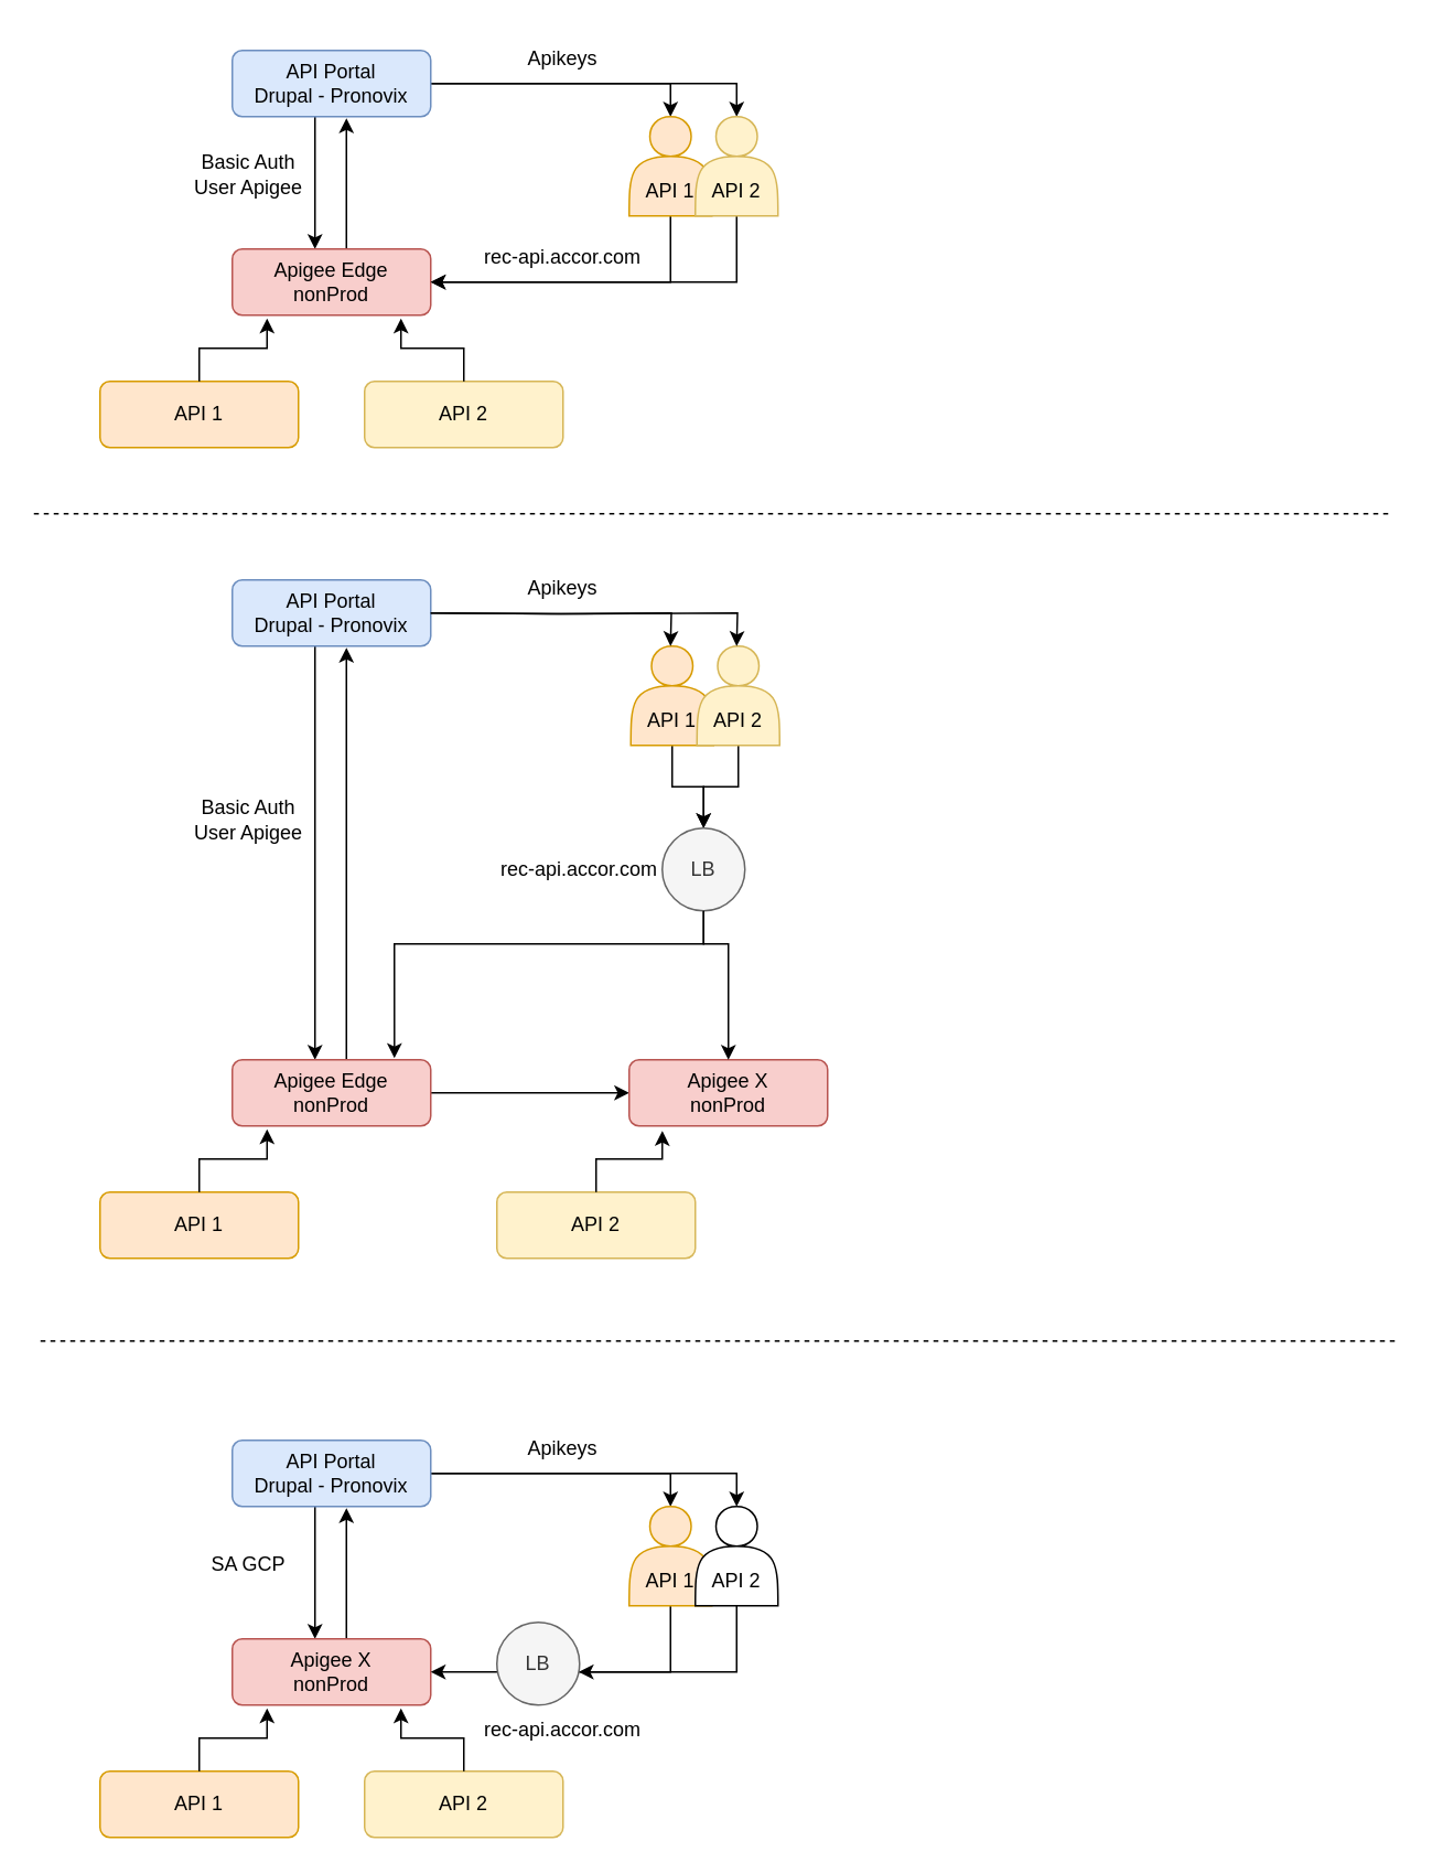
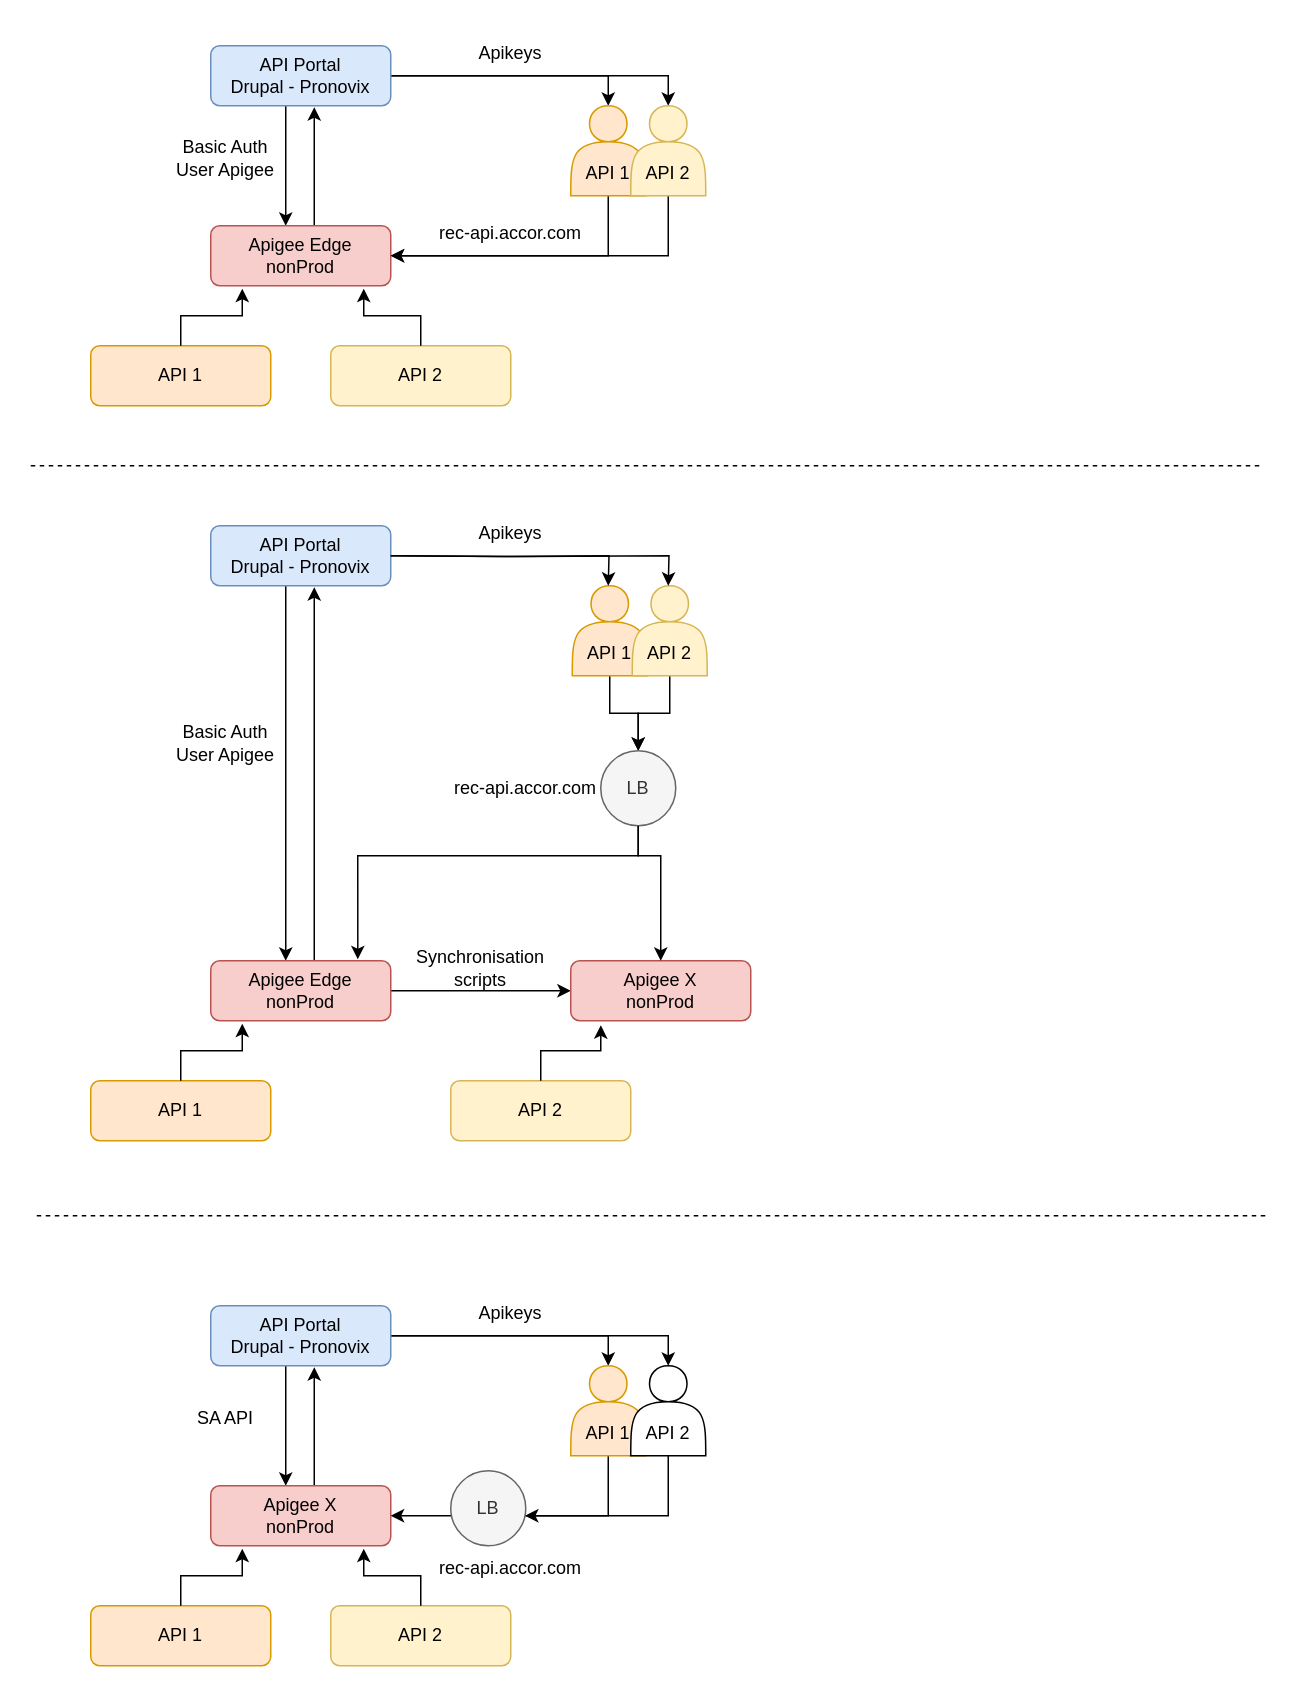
  <mxCell id="0" />
  <mxCell id="1" parent="0" />
  <mxCell id="2" style="edgeStyle=orthogonalEdgeStyle;rounded=0;orthogonalLoop=1;jettySize=auto;html=1;" parent="1" source="5" target="7" edge="1"><mxGeometry relative="1" as="geometry"><Array as="points"><mxPoint x="190" y="110" /><mxPoint x="190" y="110" /></Array></mxGeometry></mxCell>
  <mxCell id="3" style="edgeStyle=orthogonalEdgeStyle;rounded=0;orthogonalLoop=1;jettySize=auto;html=1;entryX=0.5;entryY=0;entryDx=0;entryDy=0;" parent="1" source="5" target="17" edge="1"><mxGeometry relative="1" as="geometry" /></mxCell>
  <mxCell id="4" style="edgeStyle=orthogonalEdgeStyle;rounded=0;orthogonalLoop=1;jettySize=auto;html=1;entryX=0.5;entryY=0;entryDx=0;entryDy=0;" parent="1" source="5" target="15" edge="1"><mxGeometry relative="1" as="geometry" /></mxCell>
  <mxCell id="5" value="API Portal&lt;br&gt;Drupal - Pronovix" style="rounded=1;whiteSpace=wrap;html=1;fillColor=#dae8fc;strokeColor=#6c8ebf;" parent="1" vertex="1"><mxGeometry x="140" y="30" width="120" height="40" as="geometry" /></mxCell>
  <mxCell id="6" style="edgeStyle=orthogonalEdgeStyle;rounded=0;orthogonalLoop=1;jettySize=auto;html=1;entryX=0.575;entryY=1.025;entryDx=0;entryDy=0;entryPerimeter=0;" parent="1" source="7" target="5" edge="1"><mxGeometry relative="1" as="geometry"><Array as="points"><mxPoint x="209" y="110" /><mxPoint x="209" y="110" /></Array></mxGeometry></mxCell>
  <mxCell id="7" value="Apigee Edge &lt;br&gt;nonProd" style="rounded=1;whiteSpace=wrap;html=1;fillColor=#f8cecc;strokeColor=#b85450;" parent="1" vertex="1"><mxGeometry x="140" y="150" width="120" height="40" as="geometry" /></mxCell>
  <mxCell id="8" value="Basic Auth&lt;br&gt;User Apigee" style="text;html=1;strokeColor=none;fillColor=none;align=center;verticalAlign=middle;whiteSpace=wrap;rounded=0;" parent="1" vertex="1"><mxGeometry x="110" y="90" width="80" height="30" as="geometry" /></mxCell>
  <mxCell id="9" value="API 1" style="rounded=1;whiteSpace=wrap;html=1;fillColor=#ffe6cc;strokeColor=#d79b00;" parent="1" vertex="1"><mxGeometry x="60" y="230" width="120" height="40" as="geometry" /></mxCell>
  <mxCell id="10" value="API 2" style="rounded=1;whiteSpace=wrap;html=1;fillColor=#fff2cc;strokeColor=#d6b656;" parent="1" vertex="1"><mxGeometry x="220" y="230" width="120" height="40" as="geometry" /></mxCell>
  <mxCell id="11" style="edgeStyle=orthogonalEdgeStyle;rounded=0;orthogonalLoop=1;jettySize=auto;html=1;entryX=0.175;entryY=1.05;entryDx=0;entryDy=0;entryPerimeter=0;" parent="1" source="9" target="7" edge="1"><mxGeometry relative="1" as="geometry" /></mxCell>
  <mxCell id="12" style="edgeStyle=orthogonalEdgeStyle;rounded=0;orthogonalLoop=1;jettySize=auto;html=1;entryX=0.85;entryY=1.05;entryDx=0;entryDy=0;entryPerimeter=0;" parent="1" source="10" target="7" edge="1"><mxGeometry relative="1" as="geometry" /></mxCell>
  <mxCell id="13" value="Apikeys" style="text;html=1;strokeColor=none;fillColor=none;align=center;verticalAlign=middle;whiteSpace=wrap;rounded=0;" parent="1" vertex="1"><mxGeometry x="300" y="20" width="80" height="30" as="geometry" /></mxCell>
  <mxCell id="14" style="edgeStyle=orthogonalEdgeStyle;rounded=0;orthogonalLoop=1;jettySize=auto;html=1;entryX=1;entryY=0.5;entryDx=0;entryDy=0;" parent="1" source="15" target="7" edge="1"><mxGeometry relative="1" as="geometry"><Array as="points"><mxPoint x="405" y="170" /></Array></mxGeometry></mxCell>
  <mxCell id="15" value="&lt;br&gt;&lt;br&gt;API 1" style="shape=actor;whiteSpace=wrap;html=1;fillColor=#ffe6cc;strokeColor=#d79b00;" parent="1" vertex="1"><mxGeometry x="380" y="70" width="50" height="60" as="geometry" /></mxCell>
  <mxCell id="16" style="edgeStyle=orthogonalEdgeStyle;rounded=0;orthogonalLoop=1;jettySize=auto;html=1;entryX=1;entryY=0.5;entryDx=0;entryDy=0;" parent="1" source="17" target="7" edge="1"><mxGeometry relative="1" as="geometry"><Array as="points"><mxPoint x="445" y="170" /></Array></mxGeometry></mxCell>
  <mxCell id="17" value="&lt;br&gt;&lt;br&gt;API 2" style="shape=actor;whiteSpace=wrap;html=1;fillColor=#fff2cc;strokeColor=#d6b656;" parent="1" vertex="1"><mxGeometry x="420" y="70" width="50" height="60" as="geometry" /></mxCell>
  <mxCell id="18" value="rec-api.accor.com" style="text;html=1;strokeColor=none;fillColor=none;align=center;verticalAlign=middle;whiteSpace=wrap;rounded=0;" parent="1" vertex="1"><mxGeometry x="290" y="140" width="100" height="30" as="geometry" /></mxCell>
  <mxCell id="19" style="edgeStyle=orthogonalEdgeStyle;rounded=0;orthogonalLoop=1;jettySize=auto;html=1;" parent="1" source="20" target="23" edge="1"><mxGeometry relative="1" as="geometry"><Array as="points"><mxPoint x="190" y="600" /><mxPoint x="190" y="600" /></Array></mxGeometry></mxCell>
  <mxCell id="20" value="API Portal&lt;br&gt;Drupal - Pronovix" style="rounded=1;whiteSpace=wrap;html=1;fillColor=#dae8fc;strokeColor=#6c8ebf;" parent="1" vertex="1"><mxGeometry x="140" y="350" width="120" height="40" as="geometry" /></mxCell>
  <mxCell id="21" style="edgeStyle=orthogonalEdgeStyle;rounded=0;orthogonalLoop=1;jettySize=auto;html=1;entryX=0.575;entryY=1.025;entryDx=0;entryDy=0;entryPerimeter=0;" parent="1" source="23" target="20" edge="1"><mxGeometry relative="1" as="geometry"><Array as="points"><mxPoint x="209" y="600" /><mxPoint x="209" y="600" /></Array></mxGeometry></mxCell>
  <mxCell id="22" style="edgeStyle=orthogonalEdgeStyle;rounded=0;orthogonalLoop=1;jettySize=auto;html=1;" parent="1" source="23" target="28" edge="1"><mxGeometry relative="1" as="geometry" /></mxCell>
  <mxCell id="23" value="Apigee Edge &lt;br&gt;nonProd" style="rounded=1;whiteSpace=wrap;html=1;fillColor=#f8cecc;strokeColor=#b85450;" parent="1" vertex="1"><mxGeometry x="140" y="640" width="120" height="40" as="geometry" /></mxCell>
  <mxCell id="24" value="Basic Auth&lt;br&gt;User Apigee" style="text;html=1;strokeColor=none;fillColor=none;align=center;verticalAlign=middle;whiteSpace=wrap;rounded=0;" parent="1" vertex="1"><mxGeometry x="110" y="480" width="80" height="30" as="geometry" /></mxCell>
  <mxCell id="25" value="API 1" style="rounded=1;whiteSpace=wrap;html=1;fillColor=#ffe6cc;strokeColor=#d79b00;" parent="1" vertex="1"><mxGeometry x="60" y="720" width="120" height="40" as="geometry" /></mxCell>
  <mxCell id="26" value="API 2" style="rounded=1;whiteSpace=wrap;html=1;fillColor=#fff2cc;strokeColor=#d6b656;" parent="1" vertex="1"><mxGeometry x="300" y="720" width="120" height="40" as="geometry" /></mxCell>
  <mxCell id="27" style="edgeStyle=orthogonalEdgeStyle;rounded=0;orthogonalLoop=1;jettySize=auto;html=1;entryX=0.175;entryY=1.05;entryDx=0;entryDy=0;entryPerimeter=0;" parent="1" source="25" target="23" edge="1"><mxGeometry relative="1" as="geometry" /></mxCell>
  <mxCell id="28" value="Apigee X &lt;br&gt;nonProd" style="rounded=1;whiteSpace=wrap;html=1;fillColor=#f8cecc;strokeColor=#b85450;" parent="1" vertex="1"><mxGeometry x="380" y="640" width="120" height="40" as="geometry" /></mxCell>
  <mxCell id="29" style="edgeStyle=orthogonalEdgeStyle;rounded=0;orthogonalLoop=1;jettySize=auto;html=1;entryX=0.167;entryY=1.075;entryDx=0;entryDy=0;entryPerimeter=0;" parent="1" source="26" target="28" edge="1"><mxGeometry relative="1" as="geometry" /></mxCell>
+ <mxCell id="30" value="Synchronisation scripts" style="text;html=1;strokeColor=none;fillColor=none;align=center;verticalAlign=middle;whiteSpace=wrap;rounded=0;" parent="1" vertex="1"><mxGeometry x="270" y="630" width="100" height="30" as="geometry" /></mxCell>
  <mxCell id="31" value="Apikeys" style="text;html=1;strokeColor=none;fillColor=none;align=center;verticalAlign=middle;whiteSpace=wrap;rounded=0;" parent="1" vertex="1"><mxGeometry x="300" y="340" width="80" height="30" as="geometry" /></mxCell>
  <mxCell id="32" style="edgeStyle=orthogonalEdgeStyle;rounded=0;orthogonalLoop=1;jettySize=auto;html=1;entryX=0.5;entryY=0;entryDx=0;entryDy=0;" parent="1" source="33" target="38" edge="1"><mxGeometry relative="1" as="geometry" /></mxCell>
  <mxCell id="33" value="&lt;br&gt;&lt;br&gt;API 1" style="shape=actor;whiteSpace=wrap;html=1;fillColor=#ffe6cc;strokeColor=#d79b00;" parent="1" vertex="1"><mxGeometry x="381" y="390" width="50" height="60" as="geometry" /></mxCell>
  <mxCell id="34" style="edgeStyle=orthogonalEdgeStyle;rounded=0;orthogonalLoop=1;jettySize=auto;html=1;entryX=0.5;entryY=0;entryDx=0;entryDy=0;" parent="1" source="35" target="38" edge="1"><mxGeometry relative="1" as="geometry" /></mxCell>
  <mxCell id="35" value="&lt;br&gt;&lt;br&gt;API 2" style="shape=actor;whiteSpace=wrap;html=1;fillColor=#fff2cc;strokeColor=#d6b656;" parent="1" vertex="1"><mxGeometry x="421" y="390" width="50" height="60" as="geometry" /></mxCell>
  <mxCell id="36" value="rec-api.accor.com" style="text;html=1;strokeColor=none;fillColor=none;align=center;verticalAlign=middle;whiteSpace=wrap;rounded=0;" parent="1" vertex="1"><mxGeometry x="300" y="510" width="100" height="30" as="geometry" /></mxCell>
  <mxCell id="37" style="edgeStyle=orthogonalEdgeStyle;rounded=0;orthogonalLoop=1;jettySize=auto;html=1;entryX=0.5;entryY=0;entryDx=0;entryDy=0;" parent="1" source="38" target="28" edge="1"><mxGeometry relative="1" as="geometry"><Array as="points"><mxPoint x="425" y="570" /><mxPoint x="440" y="570" /></Array></mxGeometry></mxCell>
  <mxCell id="38" value="LB" style="ellipse;whiteSpace=wrap;html=1;aspect=fixed;fillColor=#f5f5f5;fontColor=#333333;strokeColor=#666666;" parent="1" vertex="1"><mxGeometry x="400" y="500" width="50" height="50" as="geometry" /></mxCell>
  <mxCell id="39" style="edgeStyle=orthogonalEdgeStyle;rounded=0;orthogonalLoop=1;jettySize=auto;html=1;entryX=0.5;entryY=0;entryDx=0;entryDy=0;" parent="1" edge="1"><mxGeometry relative="1" as="geometry"><mxPoint x="260" y="370" as="sourcePoint" /><mxPoint x="445" y="390" as="targetPoint" /></mxGeometry></mxCell>
  <mxCell id="40" style="edgeStyle=orthogonalEdgeStyle;rounded=0;orthogonalLoop=1;jettySize=auto;html=1;entryX=0.5;entryY=0;entryDx=0;entryDy=0;" parent="1" edge="1"><mxGeometry relative="1" as="geometry"><mxPoint x="260" y="370" as="sourcePoint" /><mxPoint x="405" y="390" as="targetPoint" /></mxGeometry></mxCell>
  <mxCell id="41" style="edgeStyle=orthogonalEdgeStyle;rounded=0;orthogonalLoop=1;jettySize=auto;html=1;entryX=0.817;entryY=-0.025;entryDx=0;entryDy=0;entryPerimeter=0;" parent="1" source="38" target="23" edge="1"><mxGeometry relative="1" as="geometry"><Array as="points"><mxPoint x="425" y="570" /><mxPoint x="238" y="570" /></Array></mxGeometry></mxCell>
  <mxCell id="42" value="" style="endArrow=none;dashed=1;html=1;rounded=0;" parent="1" edge="1"><mxGeometry width="50" height="50" relative="1" as="geometry"><mxPoint y="310" as="sourcePoint" x="20" /><mxPoint x="840" y="310" as="targetPoint" /></mxGeometry></mxCell>
  <mxCell id="43" style="edgeStyle=orthogonalEdgeStyle;rounded=0;orthogonalLoop=1;jettySize=auto;html=1;" parent="1" source="46" target="48" edge="1"><mxGeometry relative="1" as="geometry"><Array as="points"><mxPoint x="190" y="950" /><mxPoint x="190" y="950" /></Array></mxGeometry></mxCell>
  <mxCell id="44" style="edgeStyle=orthogonalEdgeStyle;rounded=0;orthogonalLoop=1;jettySize=auto;html=1;entryX=0.5;entryY=0;entryDx=0;entryDy=0;" parent="1" source="46" target="58" edge="1"><mxGeometry relative="1" as="geometry" /></mxCell>
  <mxCell id="45" style="edgeStyle=orthogonalEdgeStyle;rounded=0;orthogonalLoop=1;jettySize=auto;html=1;entryX=0.5;entryY=0;entryDx=0;entryDy=0;" parent="1" source="46" target="56" edge="1"><mxGeometry relative="1" as="geometry" /></mxCell>
  <mxCell id="46" value="API Portal&lt;br&gt;Drupal - Pronovix" style="rounded=1;whiteSpace=wrap;html=1;fillColor=#dae8fc;strokeColor=#6c8ebf;" parent="1" vertex="1"><mxGeometry x="140" y="870" width="120" height="40" as="geometry" /></mxCell>
  <mxCell id="47" style="edgeStyle=orthogonalEdgeStyle;rounded=0;orthogonalLoop=1;jettySize=auto;html=1;entryX=0.575;entryY=1.025;entryDx=0;entryDy=0;entryPerimeter=0;" parent="1" source="48" target="46" edge="1"><mxGeometry relative="1" as="geometry"><Array as="points"><mxPoint x="209" y="950" /><mxPoint x="209" y="950" /></Array></mxGeometry></mxCell>
  <mxCell id="48" value="Apigee X &lt;br&gt;nonProd" style="rounded=1;whiteSpace=wrap;html=1;fillColor=#f8cecc;strokeColor=#b85450;" parent="1" vertex="1"><mxGeometry x="140" y="990" width="120" height="40" as="geometry" /></mxCell>
- <mxCell id="49" value="SA GCP" style="text;html=1;strokeColor=none;fillColor=none;align=center;verticalAlign=middle;whiteSpace=wrap;rounded=0;" parent="1" vertex="1"><mxGeometry x="110" y="930" width="80" height="30" as="geometry" /></mxCell>
+ <mxCell id="49" value="SA API" style="text;html=1;strokeColor=none;fillColor=none;align=center;verticalAlign=middle;whiteSpace=wrap;rounded=0;" parent="1" vertex="1"><mxGeometry x="110" y="930" width="80" height="30" as="geometry" /></mxCell>
  <mxCell id="50" value="API 1" style="rounded=1;whiteSpace=wrap;html=1;fillColor=#ffe6cc;strokeColor=#d79b00;" parent="1" vertex="1"><mxGeometry x="60" y="1070" width="120" height="40" as="geometry" /></mxCell>
  <mxCell id="51" value="API 2" style="rounded=1;whiteSpace=wrap;html=1;fillColor=#fff2cc;strokeColor=#d6b656;" parent="1" vertex="1"><mxGeometry x="220" y="1070" width="120" height="40" as="geometry" /></mxCell>
  <mxCell id="52" style="edgeStyle=orthogonalEdgeStyle;rounded=0;orthogonalLoop=1;jettySize=auto;html=1;entryX=0.175;entryY=1.05;entryDx=0;entryDy=0;entryPerimeter=0;" parent="1" source="50" target="48" edge="1"><mxGeometry relative="1" as="geometry" /></mxCell>
  <mxCell id="53" style="edgeStyle=orthogonalEdgeStyle;rounded=0;orthogonalLoop=1;jettySize=auto;html=1;entryX=0.85;entryY=1.05;entryDx=0;entryDy=0;entryPerimeter=0;" parent="1" source="51" target="48" edge="1"><mxGeometry relative="1" as="geometry" /></mxCell>
  <mxCell id="54" value="Apikeys" style="text;html=1;strokeColor=none;fillColor=none;align=center;verticalAlign=middle;whiteSpace=wrap;rounded=0;" parent="1" vertex="1"><mxGeometry x="300" y="860" width="80" height="30" as="geometry" /></mxCell>
  <mxCell id="55" style="edgeStyle=orthogonalEdgeStyle;rounded=0;orthogonalLoop=1;jettySize=auto;html=1;entryX=1;entryY=0.5;entryDx=0;entryDy=0;" parent="1" source="56" target="48" edge="1"><mxGeometry relative="1" as="geometry"><Array as="points"><mxPoint x="405" y="1010" /></Array></mxGeometry></mxCell>
  <mxCell id="56" value="&lt;br&gt;&lt;br&gt;API 1" style="shape=actor;whiteSpace=wrap;html=1;fillColor=#ffe6cc;strokeColor=#d79b00;" parent="1" vertex="1"><mxGeometry x="380" y="910" width="50" height="60" as="geometry" /></mxCell>
  <mxCell id="57" style="edgeStyle=orthogonalEdgeStyle;rounded=0;orthogonalLoop=1;jettySize=auto;html=1;" parent="1" source="58" target="60" edge="1"><mxGeometry relative="1" as="geometry"><Array as="points"><mxPoint x="445" y="1010" /></Array></mxGeometry></mxCell>
  <mxCell id="58" value="&lt;br&gt;&lt;br&gt;API 2" style="shape=actor;whiteSpace=wrap;html=1;" parent="1" vertex="1"><mxGeometry x="420" y="910" width="50" height="60" as="geometry" /></mxCell>
  <mxCell id="59" value="rec-api.accor.com" style="text;html=1;strokeColor=none;fillColor=none;align=center;verticalAlign=middle;whiteSpace=wrap;rounded=0;" parent="1" vertex="1"><mxGeometry x="290" y="1030" width="100" height="30" as="geometry" /></mxCell>
  <mxCell id="60" value="LB" style="ellipse;whiteSpace=wrap;html=1;aspect=fixed;fillColor=#f5f5f5;fontColor=#333333;strokeColor=#666666;" parent="1" vertex="1"><mxGeometry x="300" y="980" width="50" height="50" as="geometry" /></mxCell>
  <mxCell id="61" value="" style="endArrow=none;dashed=1;html=1;rounded=0;" parent="1" edge="1"><mxGeometry width="50" height="50" relative="1" as="geometry"><mxPoint x="24" y="810" as="sourcePoint" /><mxPoint x="844" y="810" as="targetPoint" /></mxGeometry></mxCell>
